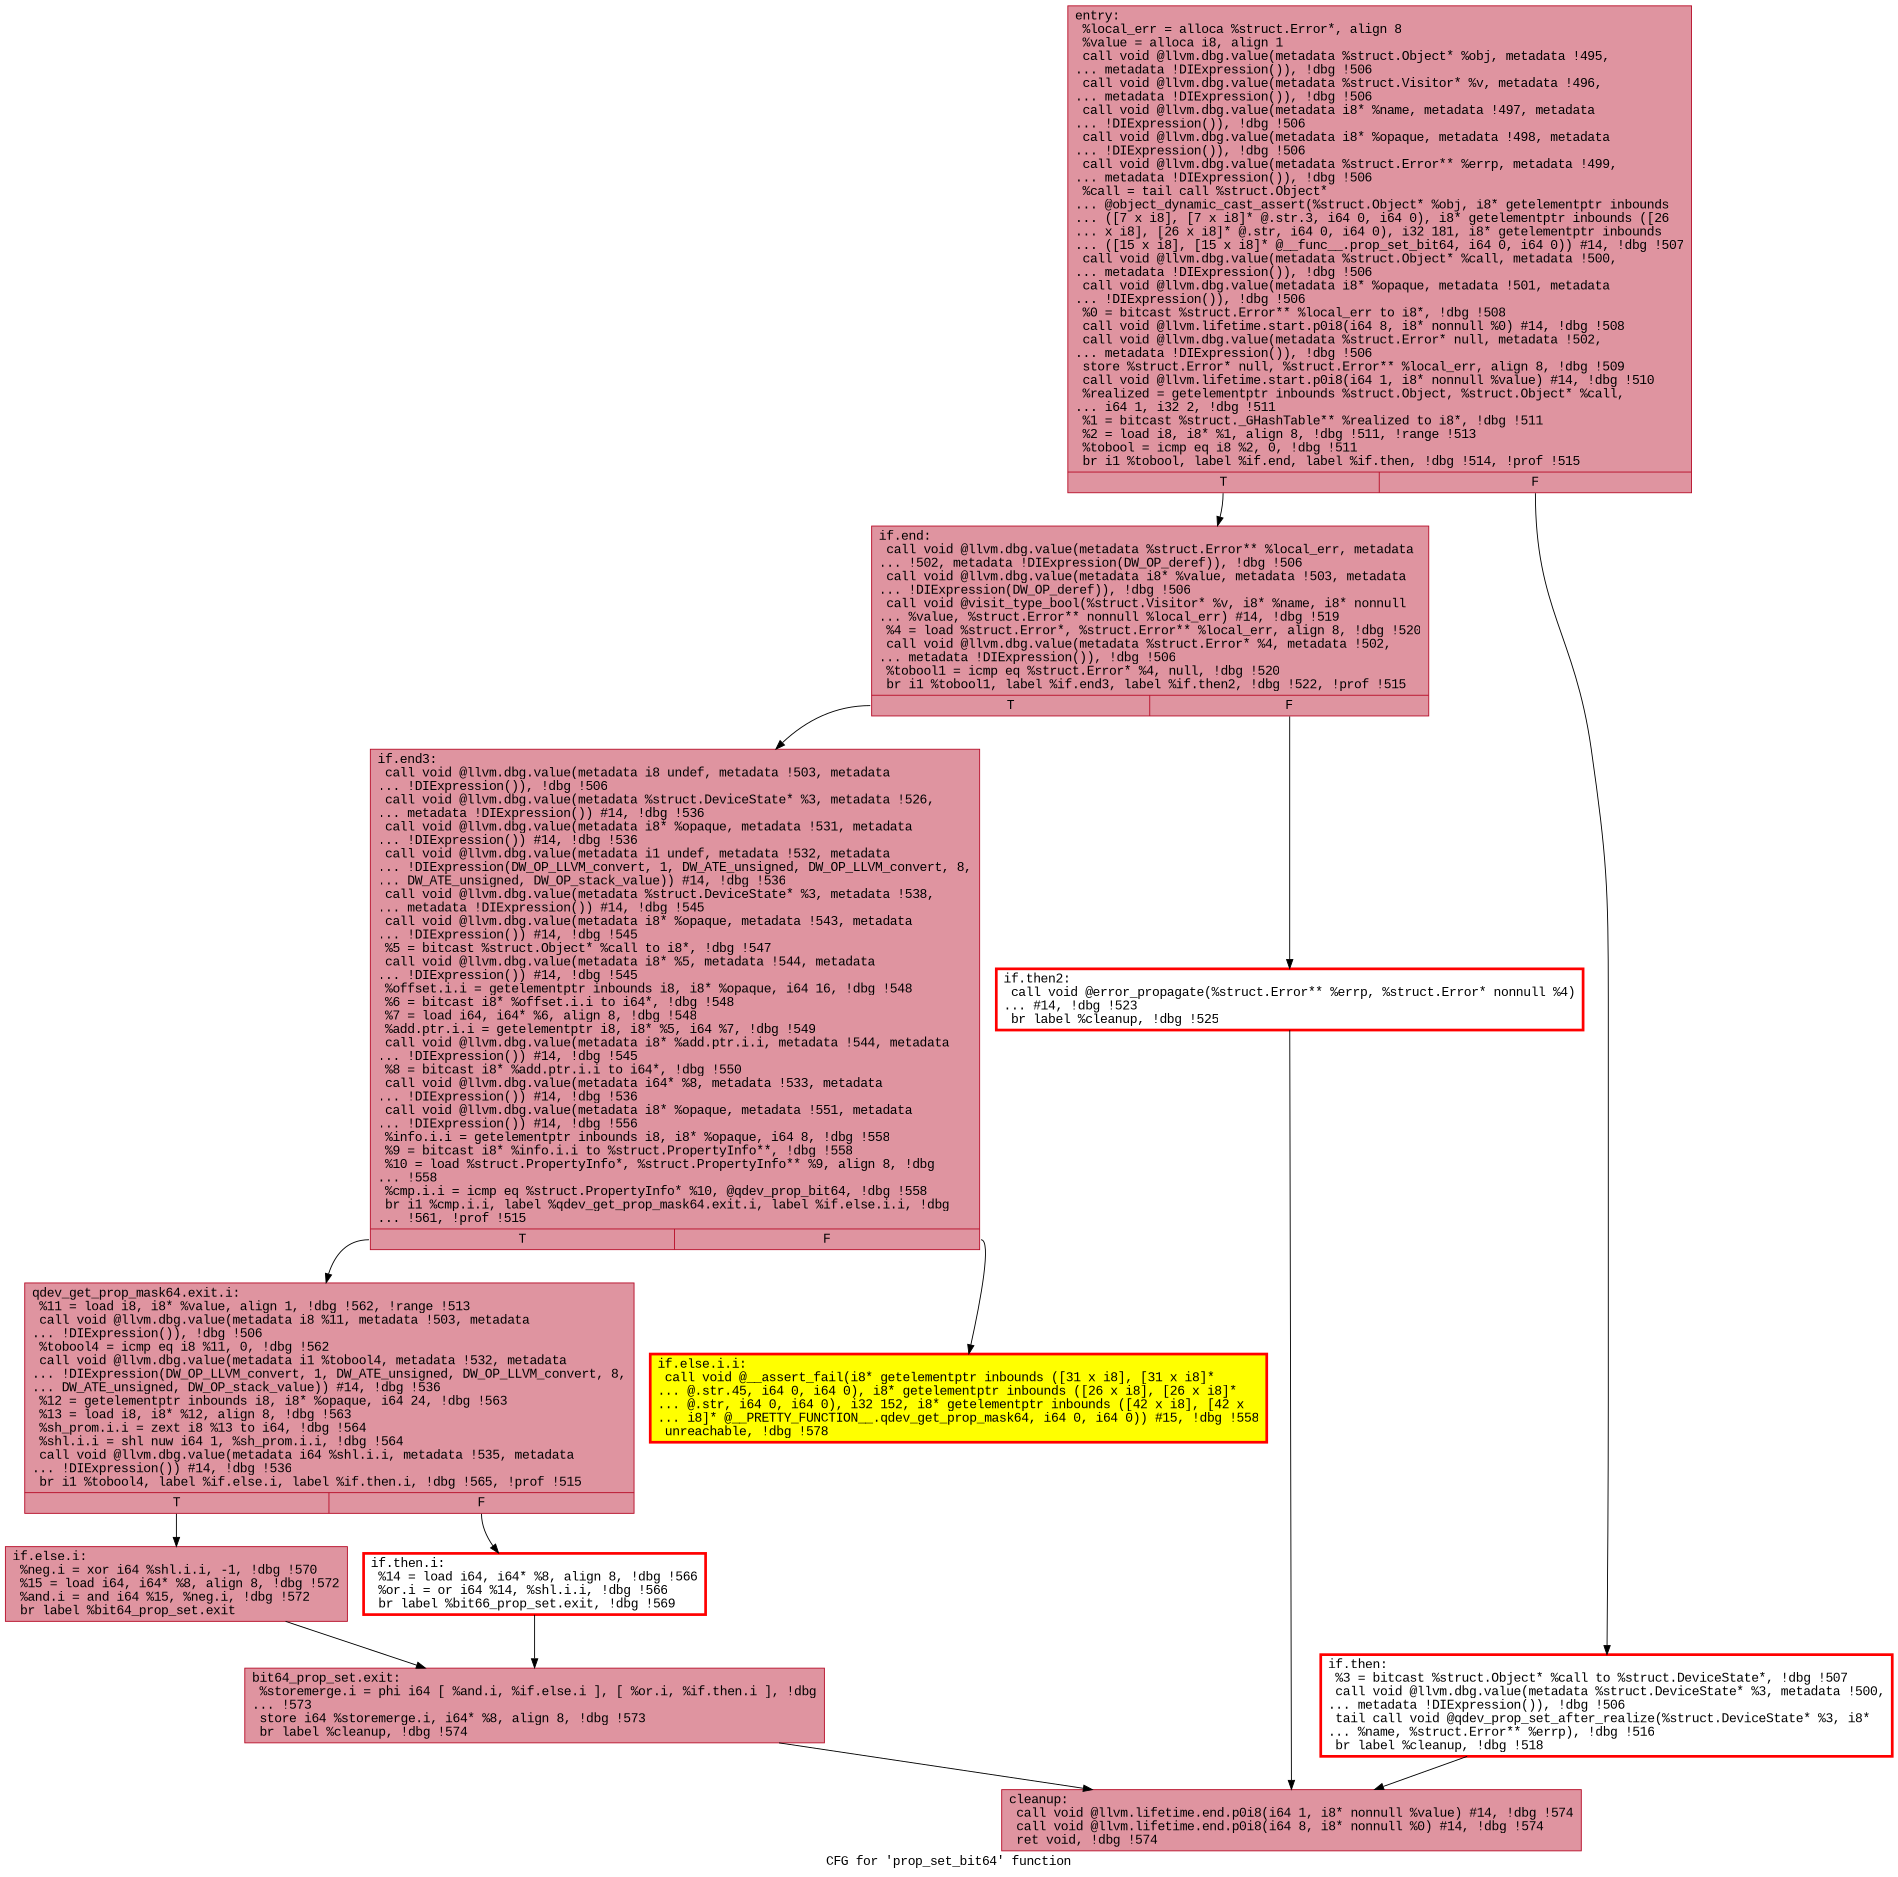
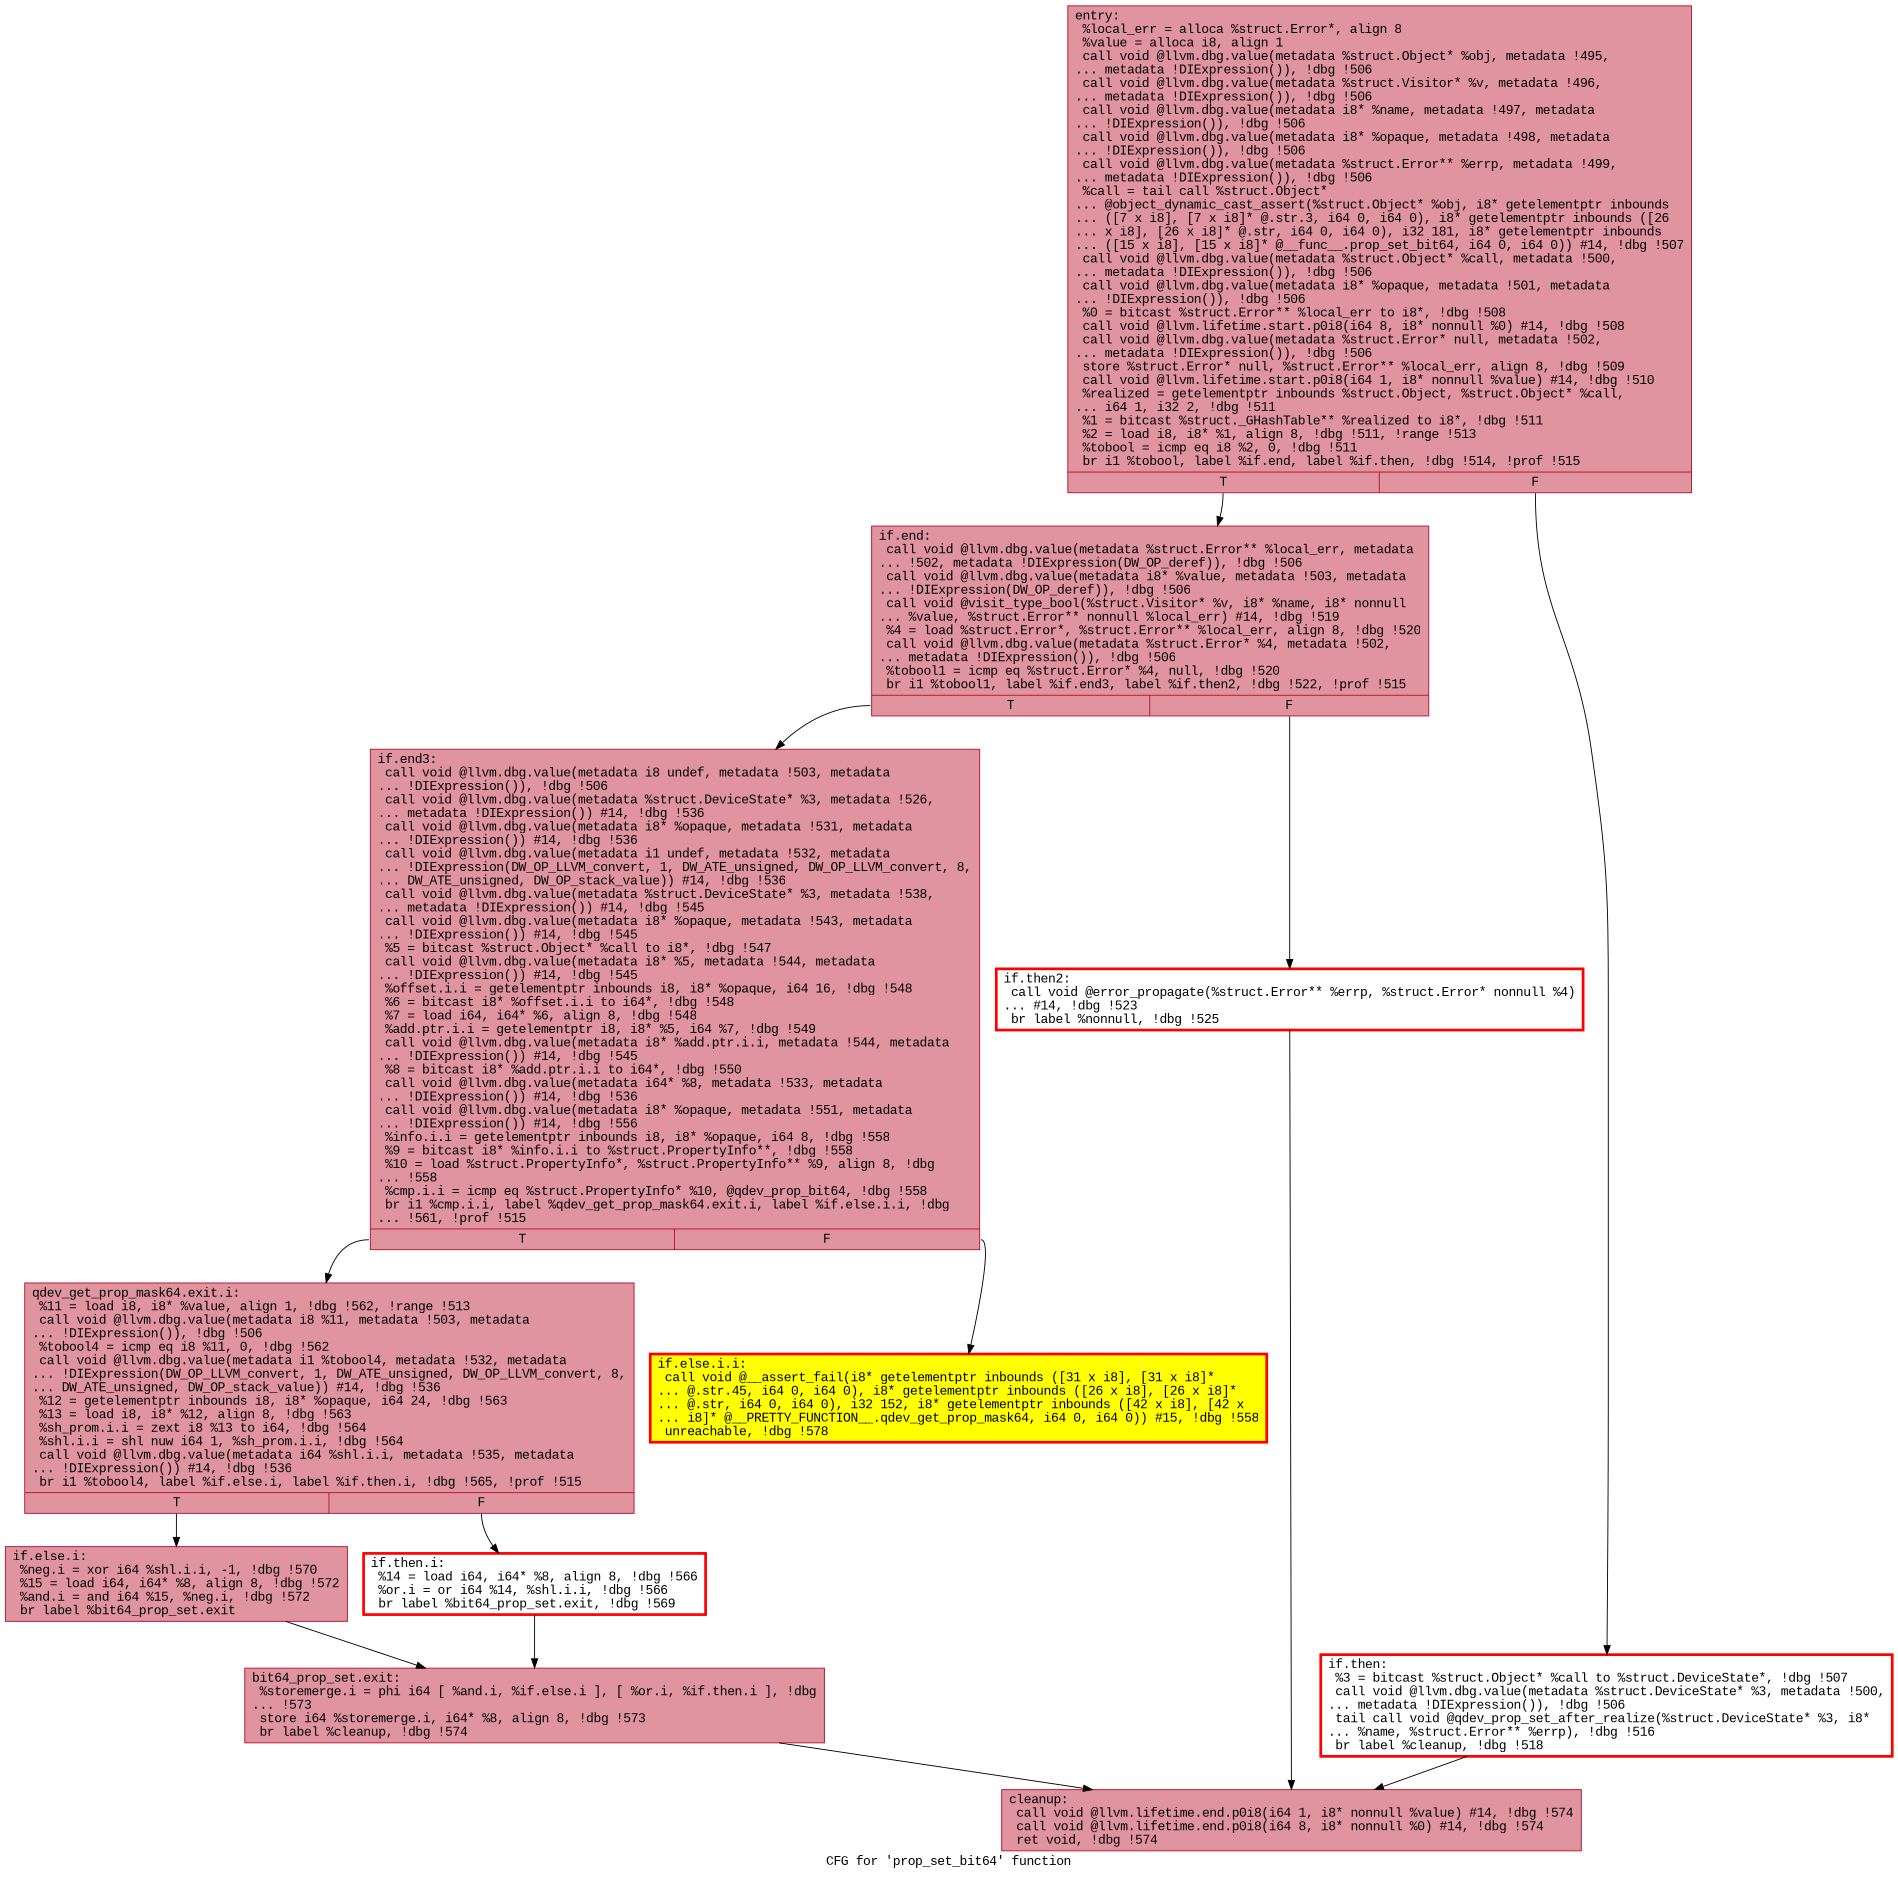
  digraph {
    fontname="Liberation Mono"
    label="CFG for 'prop_set_bit64' function"
    node [color="#b70d28ff" fillcolor="#b70d2870" fontname="Liberation Mono" shape=record style=filled]
    edge [fontname="Liberation Mono"]
    n1 [label="{entry:\l  %local_err = alloca %struct.Error*, align 8\l  %value = alloca i8, align 1\l  call void @llvm.dbg.value(metadata %struct.Object* %obj, metadata !495,\l... metadata !DIExpression()), !dbg !506\l  call void @llvm.dbg.value(metadata %struct.Visitor* %v, metadata !496,\l... metadata !DIExpression()), !dbg !506\l  call void @llvm.dbg.value(metadata i8* %name, metadata !497, metadata\l... !DIExpression()), !dbg !506\l  call void @llvm.dbg.value(metadata i8* %opaque, metadata !498, metadata\l... !DIExpression()), !dbg !506\l  call void @llvm.dbg.value(metadata %struct.Error** %errp, metadata !499,\l... metadata !DIExpression()), !dbg !506\l  %call = tail call %struct.Object*\l... @object_dynamic_cast_assert(%struct.Object* %obj, i8* getelementptr inbounds\l... ([7 x i8], [7 x i8]* @.str.3, i64 0, i64 0), i8* getelementptr inbounds ([26\l... x i8], [26 x i8]* @.str, i64 0, i64 0), i32 181, i8* getelementptr inbounds\l... ([15 x i8], [15 x i8]* @__func__.prop_set_bit64, i64 0, i64 0)) #14, !dbg !507\l  call void @llvm.dbg.value(metadata %struct.Object* %call, metadata !500,\l... metadata !DIExpression()), !dbg !506\l  call void @llvm.dbg.value(metadata i8* %opaque, metadata !501, metadata\l... !DIExpression()), !dbg !506\l  %0 = bitcast %struct.Error** %local_err to i8*, !dbg !508\l  call void @llvm.lifetime.start.p0i8(i64 8, i8* nonnull %0) #14, !dbg !508\l  call void @llvm.dbg.value(metadata %struct.Error* null, metadata !502,\l... metadata !DIExpression()), !dbg !506\l  store %struct.Error* null, %struct.Error** %local_err, align 8, !dbg !509\l  call void @llvm.lifetime.start.p0i8(i64 1, i8* nonnull %value) #14, !dbg !510\l  %realized = getelementptr inbounds %struct.Object, %struct.Object* %call,\l... i64 1, i32 2, !dbg !511\l  %1 = bitcast %struct._GHashTable** %realized to i8*, !dbg !511\l  %2 = load i8, i8* %1, align 8, !dbg !511, !range !513\l  %tobool = icmp eq i8 %2, 0, !dbg !511\l  br i1 %tobool, label %if.end, label %if.then, !dbg !514, !prof !515\l|{<s0>T|<s1>F}}"]
    n2 [label="{if.end:                                           \l  call void @llvm.dbg.value(metadata %struct.Error** %local_err, metadata\l... !502, metadata !DIExpression(DW_OP_deref)), !dbg !506\l  call void @llvm.dbg.value(metadata i8* %value, metadata !503, metadata\l... !DIExpression(DW_OP_deref)), !dbg !506\l  call void @visit_type_bool(%struct.Visitor* %v, i8* %name, i8* nonnull\l... %value, %struct.Error** nonnull %local_err) #14, !dbg !519\l  %4 = load %struct.Error*, %struct.Error** %local_err, align 8, !dbg !520\l  call void @llvm.dbg.value(metadata %struct.Error* %4, metadata !502,\l... metadata !DIExpression()), !dbg !506\l  %tobool1 = icmp eq %struct.Error* %4, null, !dbg !520\l  br i1 %tobool1, label %if.end3, label %if.then2, !dbg !522, !prof !515\l|{<s0>T|<s1>F}}"]
    n3 [color=red label="{if.then:                                          \l  %3 = bitcast %struct.Object* %call to %struct.DeviceState*, !dbg !507\l  call void @llvm.dbg.value(metadata %struct.DeviceState* %3, metadata !500,\l... metadata !DIExpression()), !dbg !506\l  tail call void @qdev_prop_set_after_realize(%struct.DeviceState* %3, i8*\l... %name, %struct.Error** %errp), !dbg !516\l  br label %cleanup, !dbg !518\l}" penwidth=3.0 fillcolor="" style=""]
    n4 [label="{if.end3:                                          \l  call void @llvm.dbg.value(metadata i8 undef, metadata !503, metadata\l... !DIExpression()), !dbg !506\l  call void @llvm.dbg.value(metadata %struct.DeviceState* %3, metadata !526,\l... metadata !DIExpression()) #14, !dbg !536\l  call void @llvm.dbg.value(metadata i8* %opaque, metadata !531, metadata\l... !DIExpression()) #14, !dbg !536\l  call void @llvm.dbg.value(metadata i1 undef, metadata !532, metadata\l... !DIExpression(DW_OP_LLVM_convert, 1, DW_ATE_unsigned, DW_OP_LLVM_convert, 8,\l... DW_ATE_unsigned, DW_OP_stack_value)) #14, !dbg !536\l  call void @llvm.dbg.value(metadata %struct.DeviceState* %3, metadata !538,\l... metadata !DIExpression()) #14, !dbg !545\l  call void @llvm.dbg.value(metadata i8* %opaque, metadata !543, metadata\l... !DIExpression()) #14, !dbg !545\l  %5 = bitcast %struct.Object* %call to i8*, !dbg !547\l  call void @llvm.dbg.value(metadata i8* %5, metadata !544, metadata\l... !DIExpression()) #14, !dbg !545\l  %offset.i.i = getelementptr inbounds i8, i8* %opaque, i64 16, !dbg !548\l  %6 = bitcast i8* %offset.i.i to i64*, !dbg !548\l  %7 = load i64, i64* %6, align 8, !dbg !548\l  %add.ptr.i.i = getelementptr i8, i8* %5, i64 %7, !dbg !549\l  call void @llvm.dbg.value(metadata i8* %add.ptr.i.i, metadata !544, metadata\l... !DIExpression()) #14, !dbg !545\l  %8 = bitcast i8* %add.ptr.i.i to i64*, !dbg !550\l  call void @llvm.dbg.value(metadata i64* %8, metadata !533, metadata\l... !DIExpression()) #14, !dbg !536\l  call void @llvm.dbg.value(metadata i8* %opaque, metadata !551, metadata\l... !DIExpression()) #14, !dbg !556\l  %info.i.i = getelementptr inbounds i8, i8* %opaque, i64 8, !dbg !558\l  %9 = bitcast i8* %info.i.i to %struct.PropertyInfo**, !dbg !558\l  %10 = load %struct.PropertyInfo*, %struct.PropertyInfo** %9, align 8, !dbg\l... !558\l  %cmp.i.i = icmp eq %struct.PropertyInfo* %10, @qdev_prop_bit64, !dbg !558\l  br i1 %cmp.i.i, label %qdev_get_prop_mask64.exit.i, label %if.else.i.i, !dbg\l... !561, !prof !515\l|{<s0>T|<s1>F}}"]
-   n5 [color=red label="{if.then2:                                         \l  call void @error_propagate(%struct.Error** %errp, %struct.Error* nonnull %4)\l... #14, !dbg !523\l  br label %cleanup, !dbg !525\l}" penwidth=3.0 fillcolor="" style=""]
+   n5 [color=red label="{if.then2:                                         \l  call void @error_propagate(%struct.Error** %errp, %struct.Error* nonnull %4)\l... #14, !dbg !523\l  br label %nonnull, !dbg !525\l}" penwidth=3.0 fillcolor="" style=""]
    n6 [label="{cleanup:                                          \l  call void @llvm.lifetime.end.p0i8(i64 1, i8* nonnull %value) #14, !dbg !574\l  call void @llvm.lifetime.end.p0i8(i64 8, i8* nonnull %0) #14, !dbg !574\l  ret void, !dbg !574\l}"]
    n7 [label="{qdev_get_prop_mask64.exit.i:                      \l  %11 = load i8, i8* %value, align 1, !dbg !562, !range !513\l  call void @llvm.dbg.value(metadata i8 %11, metadata !503, metadata\l... !DIExpression()), !dbg !506\l  %tobool4 = icmp eq i8 %11, 0, !dbg !562\l  call void @llvm.dbg.value(metadata i1 %tobool4, metadata !532, metadata\l... !DIExpression(DW_OP_LLVM_convert, 1, DW_ATE_unsigned, DW_OP_LLVM_convert, 8,\l... DW_ATE_unsigned, DW_OP_stack_value)) #14, !dbg !536\l  %12 = getelementptr inbounds i8, i8* %opaque, i64 24, !dbg !563\l  %13 = load i8, i8* %12, align 8, !dbg !563\l  %sh_prom.i.i = zext i8 %13 to i64, !dbg !564\l  %shl.i.i = shl nuw i64 1, %sh_prom.i.i, !dbg !564\l  call void @llvm.dbg.value(metadata i64 %shl.i.i, metadata !535, metadata\l... !DIExpression()) #14, !dbg !536\l  br i1 %tobool4, label %if.else.i, label %if.then.i, !dbg !565, !prof !515\l|{<s0>T|<s1>F}}"]
    n8 [color=red fillcolor=yellow label="{if.else.i.i:                                      \l  call void @__assert_fail(i8* getelementptr inbounds ([31 x i8], [31 x i8]*\l... @.str.45, i64 0, i64 0), i8* getelementptr inbounds ([26 x i8], [26 x i8]*\l... @.str, i64 0, i64 0), i32 152, i8* getelementptr inbounds ([42 x i8], [42 x\l... i8]* @__PRETTY_FUNCTION__.qdev_get_prop_mask64, i64 0, i64 0)) #15, !dbg !558\l  unreachable, !dbg !578\l}" penwidth=3.0]
    n9 [label="{if.else.i:                                        \l  %neg.i = xor i64 %shl.i.i, -1, !dbg !570\l  %15 = load i64, i64* %8, align 8, !dbg !572\l  %and.i = and i64 %15, %neg.i, !dbg !572\l  br label %bit64_prop_set.exit\l}"]
-   n10 [color=red label="{if.then.i:                                        \l  %14 = load i64, i64* %8, align 8, !dbg !566\l  %or.i = or i64 %14, %shl.i.i, !dbg !566\l  br label %bit66_prop_set.exit, !dbg !569\l}" penwidth=3.0 fillcolor="" style=""]
+   n10 [color=red label="{if.then.i:                                        \l  %14 = load i64, i64* %8, align 8, !dbg !566\l  %or.i = or i64 %14, %shl.i.i, !dbg !566\l  br label %bit64_prop_set.exit, !dbg !569\l}" penwidth=3.0 fillcolor="" style=""]
    n11 [label="{bit64_prop_set.exit:                              \l  %storemerge.i = phi i64 [ %and.i, %if.else.i ], [ %or.i, %if.then.i ], !dbg\l... !573\l  store i64 %storemerge.i, i64* %8, align 8, !dbg !573\l  br label %cleanup, !dbg !574\l}"]
    n1 -> n2 [tailport=s0]
    n1 -> n3 [tailport=s1]
    n2 -> n4 [tailport=s0]
    n2 -> n5 [tailport=s1]
    n3 -> n6
    n4 -> n7 [tailport=s0]
    n4 -> n8 [tailport=s1]
    n5 -> n6
    n7 -> n9 [tailport=s0]
    n7 -> n10 [tailport=s1]
    n9 -> n11
    n10 -> n11
    n11 -> n6
  }
